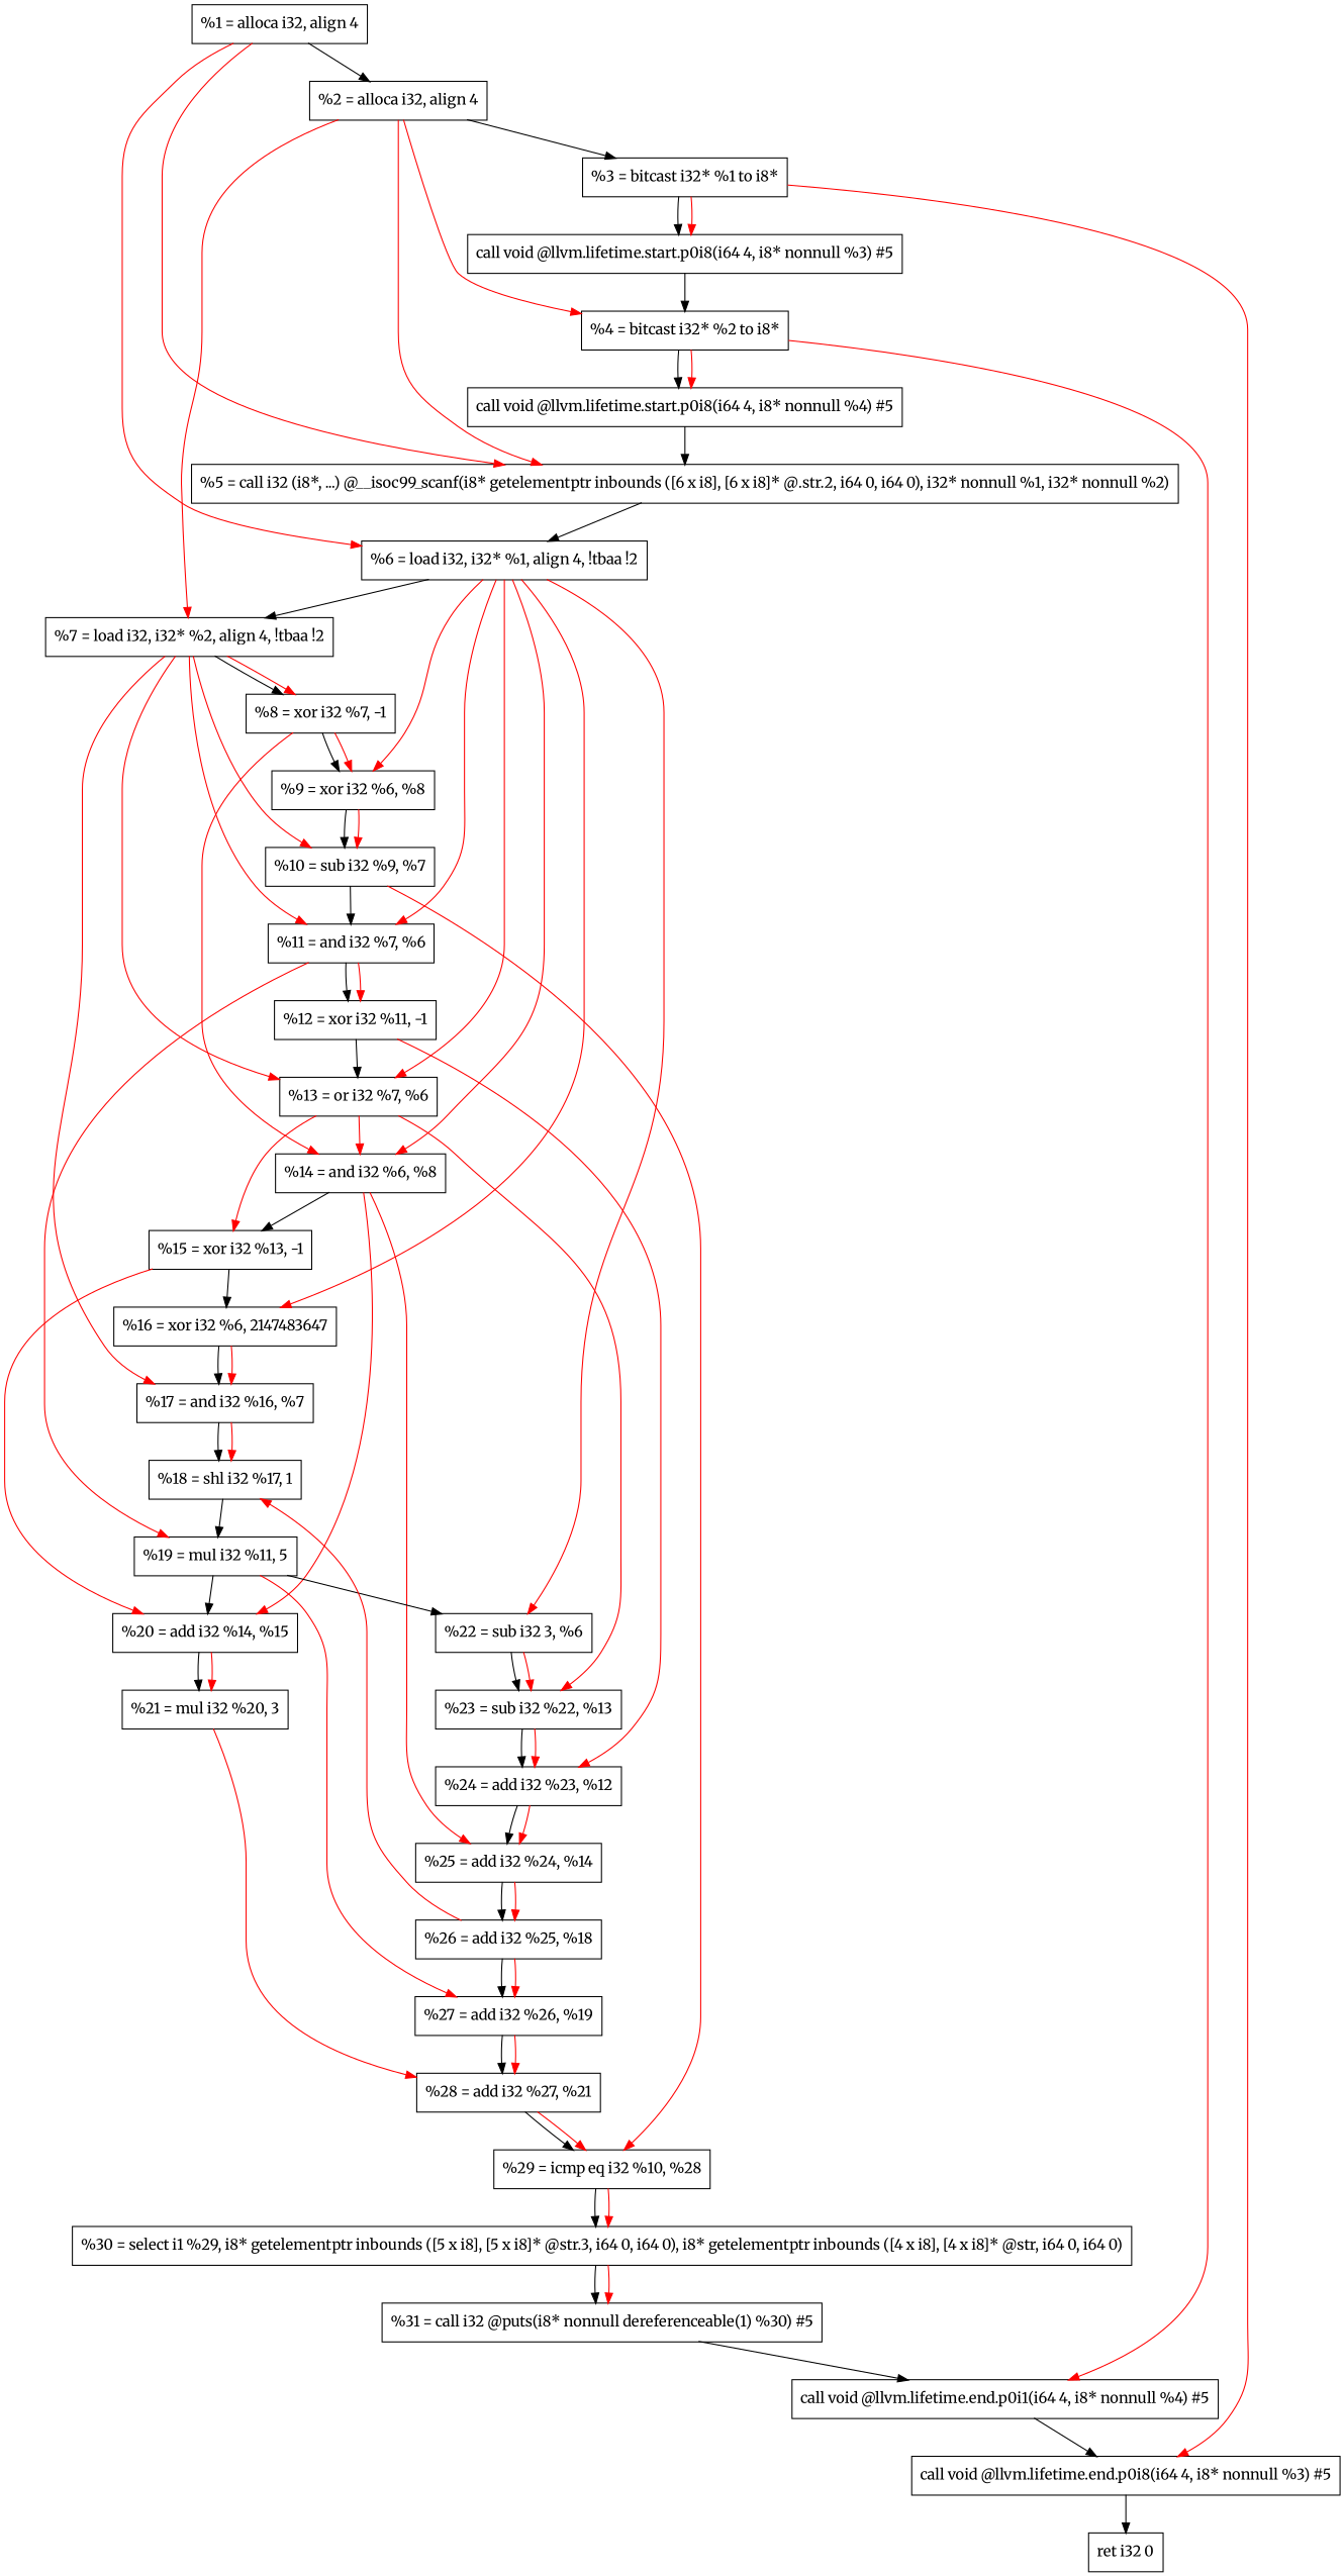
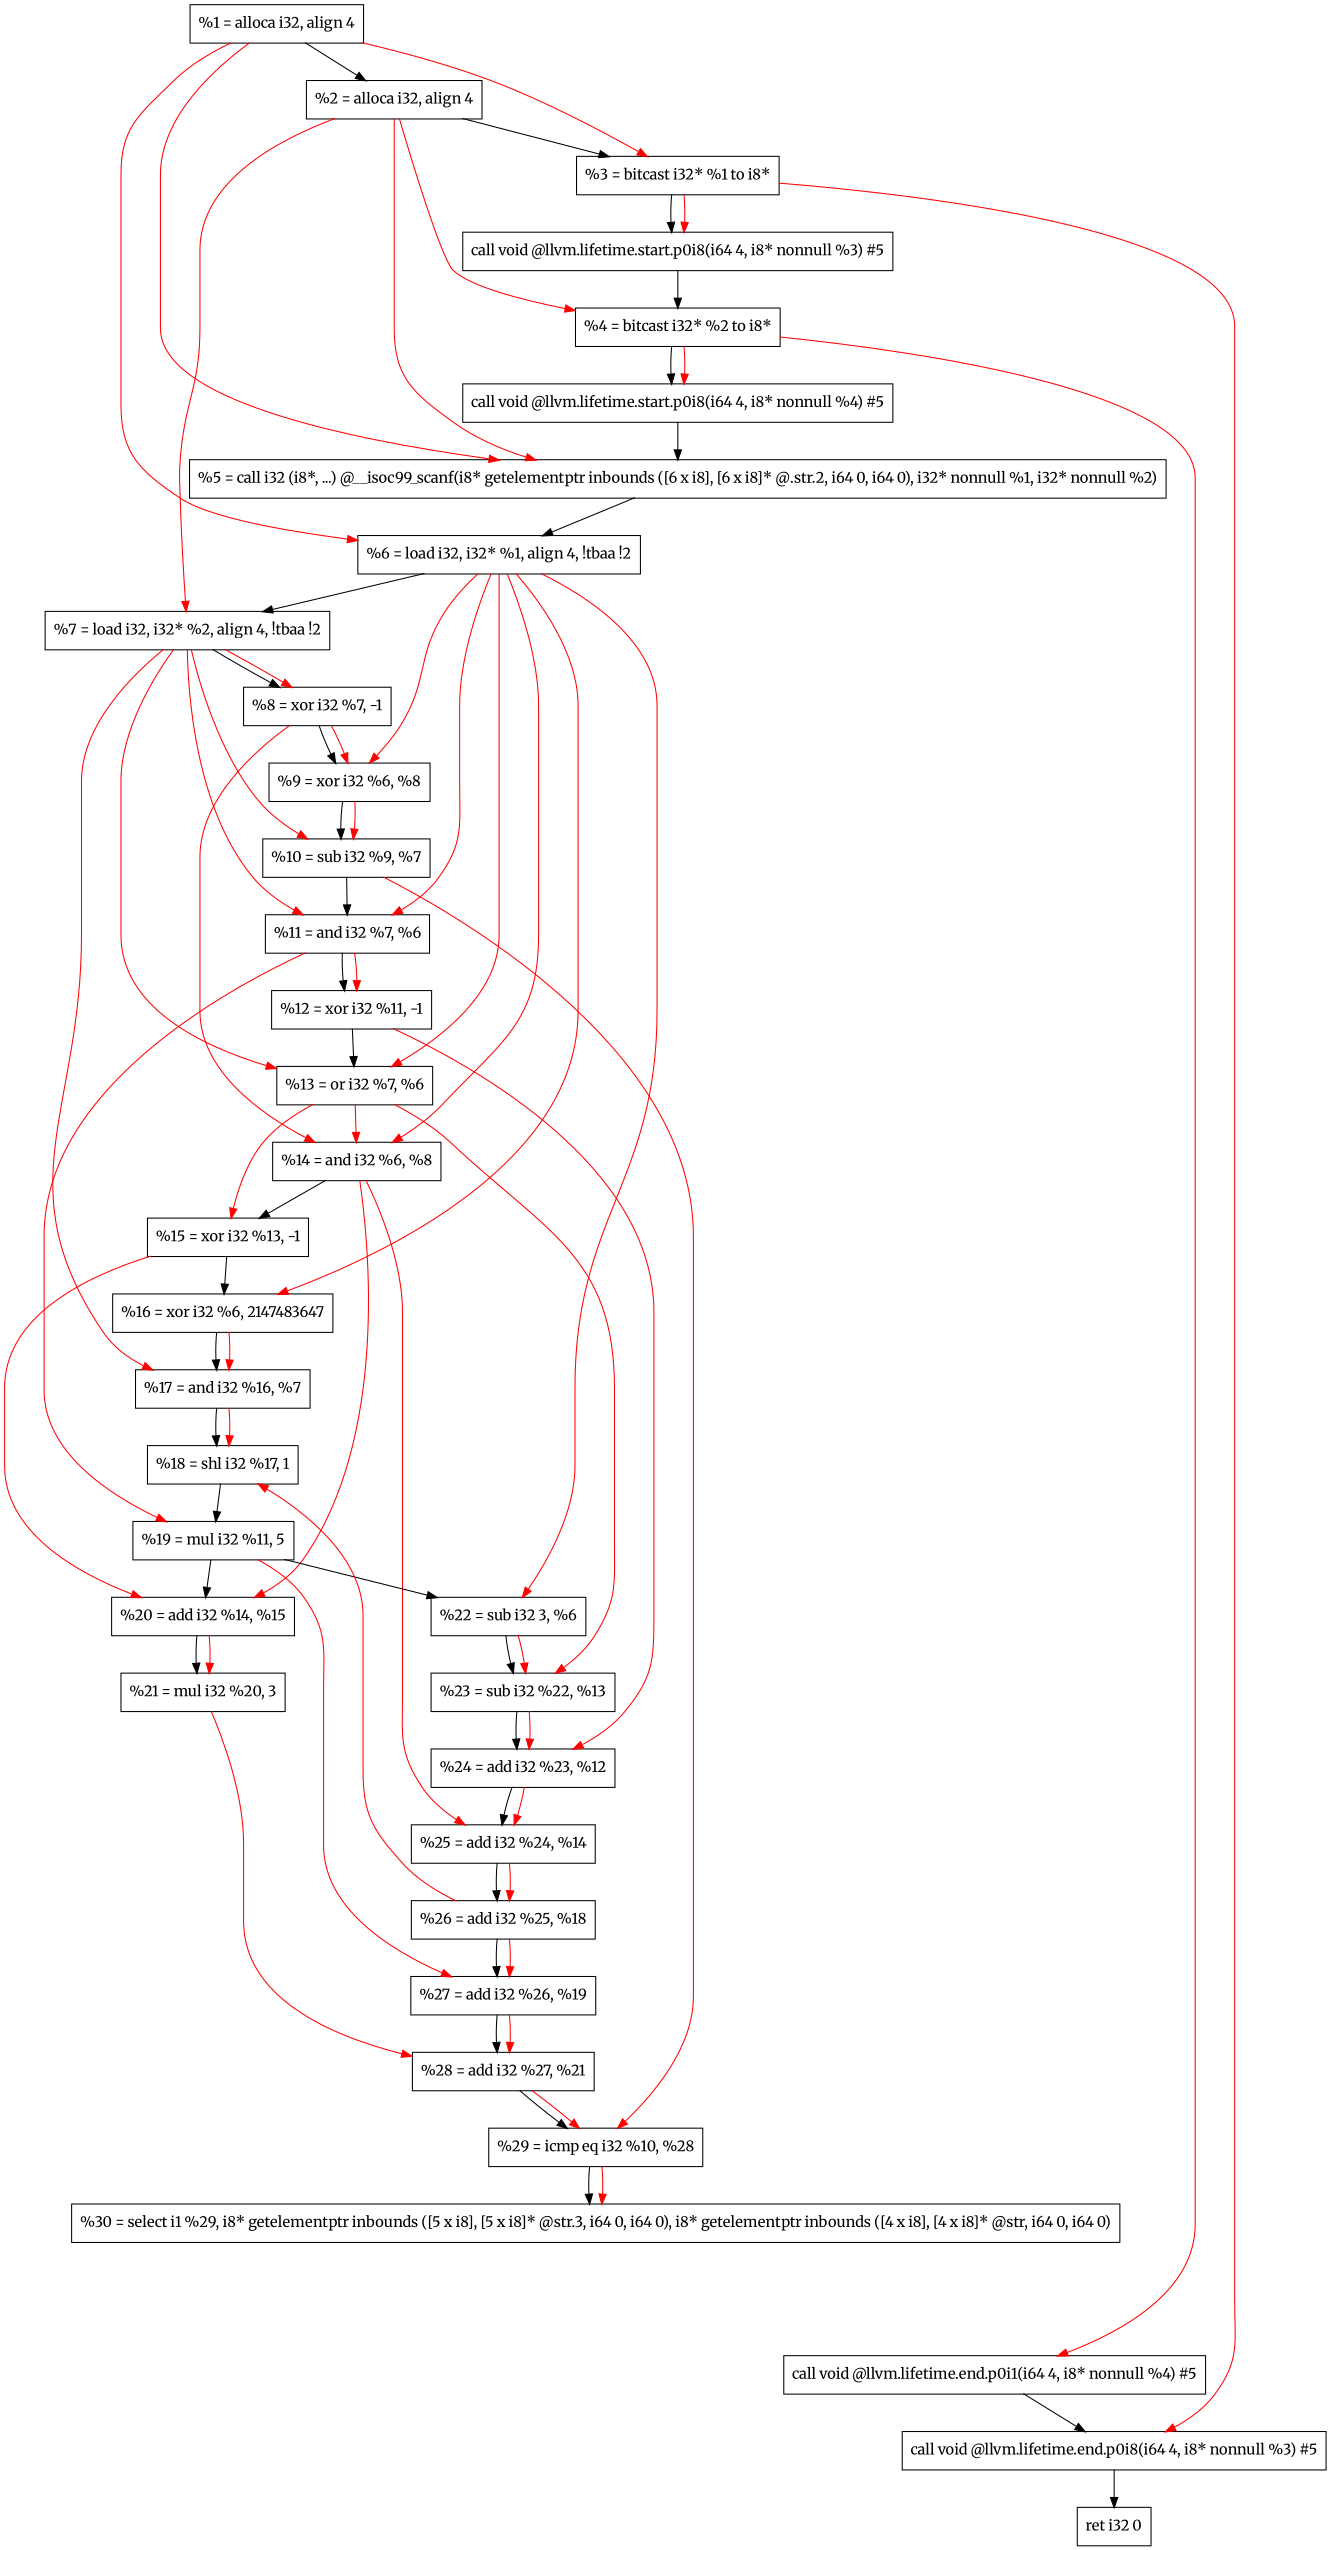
  digraph {
    fontname=Merriweather
    node [fontname=Merriweather shape=record]
    edge [fontname=Merriweather color=red]
    n1 [label="  %1 = alloca i32, align 4"]
    n2 [label="  %2 = alloca i32, align 4"]
    n3 [label="  %3 = bitcast i32* %1 to i8*"]
    n4 [label="  %5 = call i32 (i8*, ...) @__isoc99_scanf(i8* getelementptr inbounds ([6 x i8], [6 x i8]* @.str.2, i64 0, i64 0), i32* nonnull %1, i32* nonnull %2)"]
    n5 [label="  %6 = load i32, i32* %1, align 4, !tbaa !2"]
    n6 [label="  %4 = bitcast i32* %2 to i8*"]
    n7 [label="  %7 = load i32, i32* %2, align 4, !tbaa !2"]
    n8 [label="  call void @llvm.lifetime.start.p0i8(i64 4, i8* nonnull %3) #5"]
    n9 [label="  call void @llvm.lifetime.end.p0i8(i64 4, i8* nonnull %3) #5"]
    n10 [label="  %9 = xor i32 %6, %8"]
    n11 [label="  %11 = and i32 %7, %6"]
    n12 [label="  %13 = or i32 %7, %6"]
    n13 [label="  %14 = and i32 %6, %8"]
    n14 [label="  %16 = xor i32 %6, 2147483647"]
    n15 [label="  %22 = sub i32 3, %6"]
    n16 [label="  call void @llvm.lifetime.start.p0i8(i64 4, i8* nonnull %4) #5"]
    n17 [label="call void @llvm.lifetime.end.p0i1(i64 4, i8* nonnull %4) #5"]
    n18 [label="  %8 = xor i32 %7, -1"]
    n19 [label="  %10 = sub i32 %9, %7"]
    n20 [label="  %17 = and i32 %16, %7"]
    n21 [label="  ret i32 0"]
    n22 [label="  %12 = xor i32 %11, -1"]
    n23 [label="  %19 = mul i32 %11, 5"]
    n24 [label="  %15 = xor i32 %13, -1"]
    n25 [label="  %23 = sub i32 %22, %13"]
    n26 [label="  %20 = add i32 %14, %15"]
    n27 [label="  %25 = add i32 %24, %14"]
    n28 [label="  %29 = icmp eq i32 %10, %28"]
    n29 [label="  %18 = shl i32 %17, 1"]
    n30 [label="  %30 = select i1 %29, i8* getelementptr inbounds ([5 x i8], [5 x i8]* @str.3, i64 0, i64 0), i8* getelementptr inbounds ([4 x i8], [4 x i8]* @str, i64 0, i64 0)"]
    n31 [label="  %24 = add i32 %23, %12"]
    n32 [label="  %27 = add i32 %26, %19"]
    n33 [label="  %21 = mul i32 %20, 3"]
    n34 [label="  %26 = add i32 %25, %18"]
    n35 [label="  %28 = add i32 %27, %21"]
-   n36 [label="  %31 = call i32 @puts(i8* nonnull dereferenceable(1) %30) #5"]
    n1 -> n2 [color=""]
+   n1 -> n3
    n1 -> n4
    n1 -> n5
    n2 -> n3 [color=""]
    n2 -> n4
    n2 -> n6
    n2 -> n7
    n3 -> n8 [color=""]
    n3 -> n8
    n3 -> n9
    n4 -> n5 [color=""]
    n5 -> n7 [color=""]
    n5 -> n10
    n5 -> n11
    n5 -> n12
    n5 -> n13
    n5 -> n14
    n5 -> n15
    n6 -> n16 [color=""]
    n6 -> n16
    n6 -> n17
    n7 -> n11
    n7 -> n12
    n7 -> n18 [color=""]
    n7 -> n18
    n7 -> n19
    n7 -> n20
    n8 -> n6 [color=""]
    n9 -> n21 [color=""]
    n10 -> n19 [color=""]
    n10 -> n19
    n11 -> n22 [color=""]
    n11 -> n22
    n11 -> n23
    n12 -> n13
    n12 -> n24
    n12 -> n25
    n13 -> n24 [color=""]
    n13 -> n26
    n13 -> n27
    n14 -> n20 [color=""]
    n14 -> n20
    n15 -> n25 [color=""]
    n15 -> n25
    n16 -> n4 [color=""]
    n17 -> n9 [color=""]
    n18 -> n10 [color=""]
    n18 -> n10
    n18 -> n13
    n19 -> n11 [color=""]
    n19 -> n28
    n20 -> n29 [color=""]
    n20 -> n29
    n22 -> n12 [color=""]
    n22 -> n31
    n23 -> n15 [color=""]
    n23 -> n26 [color=""]
    n23 -> n32
    n24 -> n14 [color=""]
    n24 -> n26
    n25 -> n31 [color=""]
    n25 -> n31
    n26 -> n33 [color=""]
    n26 -> n33
    n27 -> n34 [color=""]
    n27 -> n34
    n28 -> n30 [color=""]
    n28 -> n30
    n29 -> n23 [color=""]
-   n30 -> n36 [color=""]
-   n30 -> n36
    n31 -> n27 [color=""]
    n31 -> n27
    n32 -> n35 [color=""]
    n32 -> n35
    n33 -> n35
    n34 -> n29
    n34 -> n32 [color=""]
    n34 -> n32
    n35 -> n28 [color=""]
    n35 -> n28
-   n36 -> n17 [color=""]
  }
